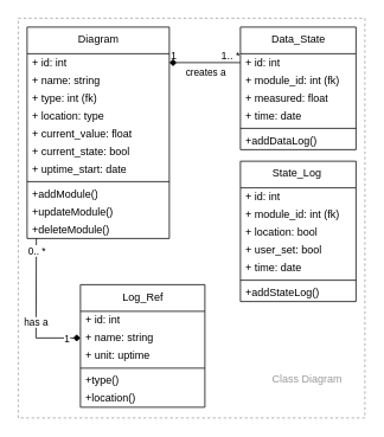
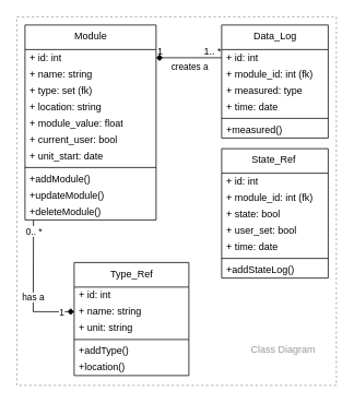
  <mxCell id="0" />
  <mxCell id="1" parent="0" />
  <mxCell id="2" value="" style="rounded=0;whiteSpace=wrap;html=1;fillColor=none;strokeColor=#999999;dashed=1;" vertex="1" parent="1"><mxGeometry width="390" height="450" as="geometry" x="20" y="20" /></mxCell>
- <mxCell id="3" value="Diagram" style="swimlane;fontStyle=0;align=center;verticalAlign=top;childLayout=stackLayout;horizontal=1;startSize=30;horizontalStack=0;resizeParent=1;resizeParentMax=0;resizeLast=0;collapsible=0;marginBottom=0;html=1;" vertex="1" parent="1"><mxGeometry x="30" y="30" width="160" height="238" as="geometry" /></mxCell>
+ <mxCell id="3" value="Module" style="swimlane;fontStyle=0;align=center;verticalAlign=top;childLayout=stackLayout;horizontal=1;startSize=30;horizontalStack=0;resizeParent=1;resizeParentMax=0;resizeLast=0;collapsible=0;marginBottom=0;html=1;" vertex="1" parent="1"><mxGeometry x="30" y="30" width="160" height="238" as="geometry" /></mxCell>
  <mxCell id="4" value="+ id: int" style="text;html=1;strokeColor=none;fillColor=none;align=left;verticalAlign=middle;spacingLeft=4;spacingRight=4;overflow=hidden;rotatable=0;points=[[0,0.5],[1,0.5]];portConstraint=eastwest;" vertex="1" parent="3"><mxGeometry y="30" width="160" height="20" as="geometry" /></mxCell>
  <mxCell id="5" value="+ name: string" style="text;html=1;strokeColor=none;fillColor=none;align=left;verticalAlign=middle;spacingLeft=4;spacingRight=4;overflow=hidden;rotatable=0;points=[[0,0.5],[1,0.5]];portConstraint=eastwest;" vertex="1" parent="3"><mxGeometry y="50" width="160" height="20" as="geometry" /></mxCell>
- <mxCell id="6" value="+&amp;nbsp;type: int (fk)" style="text;html=1;strokeColor=none;fillColor=none;align=left;verticalAlign=middle;spacingLeft=4;spacingRight=4;overflow=hidden;rotatable=0;points=[[0,0.5],[1,0.5]];portConstraint=eastwest;" vertex="1" parent="3"><mxGeometry y="70" width="160" height="20" as="geometry" /></mxCell>
- <mxCell id="7" value="+ location: type" style="text;html=1;strokeColor=none;fillColor=none;align=left;verticalAlign=middle;spacingLeft=4;spacingRight=4;overflow=hidden;rotatable=0;points=[[0,0.5],[1,0.5]];portConstraint=eastwest;" vertex="1" parent="3"><mxGeometry y="90" width="160" height="20" as="geometry" /></mxCell>
- <mxCell id="8" value="+ current_value: float" style="text;html=1;strokeColor=none;fillColor=none;align=left;verticalAlign=middle;spacingLeft=4;spacingRight=4;overflow=hidden;rotatable=0;points=[[0,0.5],[1,0.5]];portConstraint=eastwest;" vertex="1" parent="3"><mxGeometry y="110" width="160" height="20" as="geometry" /></mxCell>
- <mxCell id="9" value="+ current_state: bool" style="text;html=1;strokeColor=none;fillColor=none;align=left;verticalAlign=middle;spacingLeft=4;spacingRight=4;overflow=hidden;rotatable=0;points=[[0,0.5],[1,0.5]];portConstraint=eastwest;" vertex="1" parent="3"><mxGeometry y="130" width="160" height="20" as="geometry" /></mxCell>
- <mxCell id="10" value="+ uptime_start: date" style="text;html=1;strokeColor=none;fillColor=none;align=left;verticalAlign=middle;spacingLeft=4;spacingRight=4;overflow=hidden;rotatable=0;points=[[0,0.5],[1,0.5]];portConstraint=eastwest;" vertex="1" parent="3"><mxGeometry y="150" width="160" height="20" as="geometry" /></mxCell>
+ <mxCell id="6" value="+&amp;nbsp;type: set (fk)" style="text;html=1;strokeColor=none;fillColor=none;align=left;verticalAlign=middle;spacingLeft=4;spacingRight=4;overflow=hidden;rotatable=0;points=[[0,0.5],[1,0.5]];portConstraint=eastwest;" vertex="1" parent="3"><mxGeometry y="70" width="160" height="20" as="geometry" /></mxCell>
+ <mxCell id="7" value="+ location: string" style="text;html=1;strokeColor=none;fillColor=none;align=left;verticalAlign=middle;spacingLeft=4;spacingRight=4;overflow=hidden;rotatable=0;points=[[0,0.5],[1,0.5]];portConstraint=eastwest;" vertex="1" parent="3"><mxGeometry y="90" width="160" height="20" as="geometry" /></mxCell>
+ <mxCell id="8" value="+ module_value: float" style="text;html=1;strokeColor=none;fillColor=none;align=left;verticalAlign=middle;spacingLeft=4;spacingRight=4;overflow=hidden;rotatable=0;points=[[0,0.5],[1,0.5]];portConstraint=eastwest;" vertex="1" parent="3"><mxGeometry y="110" width="160" height="20" as="geometry" /></mxCell>
+ <mxCell id="9" value="+ current_user: bool" style="text;html=1;strokeColor=none;fillColor=none;align=left;verticalAlign=middle;spacingLeft=4;spacingRight=4;overflow=hidden;rotatable=0;points=[[0,0.5],[1,0.5]];portConstraint=eastwest;" vertex="1" parent="3"><mxGeometry y="130" width="160" height="20" as="geometry" /></mxCell>
+ <mxCell id="10" value="+ unit_start: date" style="text;html=1;strokeColor=none;fillColor=none;align=left;verticalAlign=middle;spacingLeft=4;spacingRight=4;overflow=hidden;rotatable=0;points=[[0,0.5],[1,0.5]];portConstraint=eastwest;" vertex="1" parent="3"><mxGeometry y="150" width="160" height="20" as="geometry" /></mxCell>
  <mxCell id="11" value="" style="line;strokeWidth=1;fillColor=none;align=left;verticalAlign=middle;spacingTop=-1;spacingLeft=3;spacingRight=3;rotatable=0;labelPosition=right;points=[];portConstraint=eastwest;" vertex="1" parent="3"><mxGeometry y="170" width="160" height="8" as="geometry" /></mxCell>
  <mxCell id="12" value="+addModule()" style="text;html=1;strokeColor=none;fillColor=none;align=left;verticalAlign=middle;spacingLeft=4;spacingRight=4;overflow=hidden;rotatable=0;points=[[0,0.5],[1,0.5]];portConstraint=eastwest;" vertex="1" parent="3"><mxGeometry y="178" width="160" height="20" as="geometry" /></mxCell>
  <mxCell id="13" value="+updateModule()" style="text;html=1;strokeColor=none;fillColor=none;align=left;verticalAlign=middle;spacingLeft=4;spacingRight=4;overflow=hidden;rotatable=0;points=[[0,0.5],[1,0.5]];portConstraint=eastwest;" vertex="1" parent="3"><mxGeometry y="198" width="160" height="20" as="geometry" /></mxCell>
  <mxCell id="14" value="+deleteModule()" style="text;html=1;strokeColor=none;fillColor=none;align=left;verticalAlign=middle;spacingLeft=4;spacingRight=4;overflow=hidden;rotatable=0;points=[[0,0.5],[1,0.5]];portConstraint=eastwest;" vertex="1" parent="3"><mxGeometry y="218" width="160" height="20" as="geometry" /></mxCell>
- <mxCell id="15" value="Data_State" style="swimlane;fontStyle=0;align=center;verticalAlign=top;childLayout=stackLayout;horizontal=1;startSize=30;horizontalStack=0;resizeParent=1;resizeParentMax=0;resizeLast=0;collapsible=0;marginBottom=0;html=1;fillColor=default;" vertex="1" parent="1"><mxGeometry x="270" y="30" width="130" height="138" as="geometry" /></mxCell>
+ <mxCell id="15" value="Data_Log" style="swimlane;fontStyle=0;align=center;verticalAlign=top;childLayout=stackLayout;horizontal=1;startSize=30;horizontalStack=0;resizeParent=1;resizeParentMax=0;resizeLast=0;collapsible=0;marginBottom=0;html=1;fillColor=default;" vertex="1" parent="1"><mxGeometry x="270" y="30" width="130" height="138" as="geometry" /></mxCell>
  <mxCell id="16" value="+ id: int" style="text;html=1;strokeColor=none;fillColor=none;align=left;verticalAlign=middle;spacingLeft=4;spacingRight=4;overflow=hidden;rotatable=0;points=[[0,0.5],[1,0.5]];portConstraint=eastwest;" vertex="1" parent="15"><mxGeometry y="30" width="130" height="20" as="geometry" /></mxCell>
  <mxCell id="17" value="+ module_id: int (fk)" style="text;html=1;strokeColor=none;fillColor=none;align=left;verticalAlign=middle;spacingLeft=4;spacingRight=4;overflow=hidden;rotatable=0;points=[[0,0.5],[1,0.5]];portConstraint=eastwest;" vertex="1" parent="15"><mxGeometry y="50" width="130" height="20" as="geometry" /></mxCell>
- <mxCell id="18" value="+ measured: float" style="text;html=1;strokeColor=none;fillColor=none;align=left;verticalAlign=middle;spacingLeft=4;spacingRight=4;overflow=hidden;rotatable=0;points=[[0,0.5],[1,0.5]];portConstraint=eastwest;" vertex="1" parent="15"><mxGeometry y="70" width="130" height="20" as="geometry" /></mxCell>
+ <mxCell id="18" value="+ measured: type" style="text;html=1;strokeColor=none;fillColor=none;align=left;verticalAlign=middle;spacingLeft=4;spacingRight=4;overflow=hidden;rotatable=0;points=[[0,0.5],[1,0.5]];portConstraint=eastwest;" vertex="1" parent="15"><mxGeometry y="70" width="130" height="20" as="geometry" /></mxCell>
  <mxCell id="19" value="+ time: date" style="text;html=1;strokeColor=none;fillColor=none;align=left;verticalAlign=middle;spacingLeft=4;spacingRight=4;overflow=hidden;rotatable=0;points=[[0,0.5],[1,0.5]];portConstraint=eastwest;" vertex="1" parent="15"><mxGeometry y="90" width="130" height="20" as="geometry" /></mxCell>
  <mxCell id="20" value="" style="line;strokeWidth=1;fillColor=none;align=left;verticalAlign=middle;spacingTop=-1;spacingLeft=3;spacingRight=3;rotatable=0;labelPosition=right;points=[];portConstraint=eastwest;" vertex="1" parent="15"><mxGeometry y="110" width="130" height="8" as="geometry" /></mxCell>
- <mxCell id="21" value="+addDataLog()" style="text;html=1;strokeColor=none;fillColor=none;align=left;verticalAlign=middle;spacingLeft=4;spacingRight=4;overflow=hidden;rotatable=0;points=[[0,0.5],[1,0.5]];portConstraint=eastwest;" vertex="1" parent="15"><mxGeometry y="118" width="130" height="20" as="geometry" /></mxCell>
- <mxCell id="22" value="State_Log&amp;nbsp;" style="swimlane;fontStyle=0;align=center;verticalAlign=top;childLayout=stackLayout;horizontal=1;startSize=30;horizontalStack=0;resizeParent=1;resizeParentMax=0;resizeLast=0;collapsible=0;marginBottom=0;html=1;fillColor=default;" vertex="1" parent="1"><mxGeometry x="270" y="181" width="130" height="158" as="geometry" /></mxCell>
+ <mxCell id="21" value="+measured()" style="text;html=1;strokeColor=none;fillColor=none;align=left;verticalAlign=middle;spacingLeft=4;spacingRight=4;overflow=hidden;rotatable=0;points=[[0,0.5],[1,0.5]];portConstraint=eastwest;" vertex="1" parent="15"><mxGeometry y="118" width="130" height="20" as="geometry" /></mxCell>
+ <mxCell id="22" value="State_Ref&amp;nbsp;" style="swimlane;fontStyle=0;align=center;verticalAlign=top;childLayout=stackLayout;horizontal=1;startSize=30;horizontalStack=0;resizeParent=1;resizeParentMax=0;resizeLast=0;collapsible=0;marginBottom=0;html=1;fillColor=default;" vertex="1" parent="1"><mxGeometry x="270" y="181" width="130" height="158" as="geometry" /></mxCell>
  <mxCell id="23" value="+ id: int" style="text;html=1;strokeColor=none;fillColor=none;align=left;verticalAlign=middle;spacingLeft=4;spacingRight=4;overflow=hidden;rotatable=0;points=[[0,0.5],[1,0.5]];portConstraint=eastwest;" vertex="1" parent="22"><mxGeometry y="30" width="130" height="20" as="geometry" /></mxCell>
  <mxCell id="24" value="+ module_id: int (fk)" style="text;html=1;strokeColor=none;fillColor=none;align=left;verticalAlign=middle;spacingLeft=4;spacingRight=4;overflow=hidden;rotatable=0;points=[[0,0.5],[1,0.5]];portConstraint=eastwest;" vertex="1" parent="22"><mxGeometry y="50" width="130" height="20" as="geometry" /></mxCell>
- <mxCell id="25" value="+ location: bool" style="text;html=1;strokeColor=none;fillColor=none;align=left;verticalAlign=middle;spacingLeft=4;spacingRight=4;overflow=hidden;rotatable=0;points=[[0,0.5],[1,0.5]];portConstraint=eastwest;" vertex="1" parent="22"><mxGeometry y="70" width="130" height="20" as="geometry" /></mxCell>
+ <mxCell id="25" value="+ state: bool" style="text;html=1;strokeColor=none;fillColor=none;align=left;verticalAlign=middle;spacingLeft=4;spacingRight=4;overflow=hidden;rotatable=0;points=[[0,0.5],[1,0.5]];portConstraint=eastwest;" vertex="1" parent="22"><mxGeometry y="70" width="130" height="20" as="geometry" /></mxCell>
  <mxCell id="26" value="+ user_set: bool" style="text;html=1;strokeColor=none;fillColor=none;align=left;verticalAlign=middle;spacingLeft=4;spacingRight=4;overflow=hidden;rotatable=0;points=[[0,0.5],[1,0.5]];portConstraint=eastwest;" vertex="1" parent="22"><mxGeometry y="90" width="130" height="20" as="geometry" /></mxCell>
  <mxCell id="27" value="+ time: date" style="text;html=1;strokeColor=none;fillColor=none;align=left;verticalAlign=middle;spacingLeft=4;spacingRight=4;overflow=hidden;rotatable=0;points=[[0,0.5],[1,0.5]];portConstraint=eastwest;" vertex="1" parent="22"><mxGeometry y="110" width="130" height="20" as="geometry" /></mxCell>
  <mxCell id="28" value="" style="line;strokeWidth=1;fillColor=none;align=left;verticalAlign=middle;spacingTop=-1;spacingLeft=3;spacingRight=3;rotatable=0;labelPosition=right;points=[];portConstraint=eastwest;" vertex="1" parent="22"><mxGeometry y="130" width="130" height="8" as="geometry" /></mxCell>
  <mxCell id="29" value="+addStateLog()" style="text;html=1;strokeColor=none;fillColor=none;align=left;verticalAlign=middle;spacingLeft=4;spacingRight=4;overflow=hidden;rotatable=0;points=[[0,0.5],[1,0.5]];portConstraint=eastwest;" vertex="1" parent="22"><mxGeometry y="138" width="130" height="20" as="geometry" /></mxCell>
- <mxCell id="30" value="Log_Ref" style="swimlane;fontStyle=0;align=center;verticalAlign=top;childLayout=stackLayout;horizontal=1;startSize=30;horizontalStack=0;resizeParent=1;resizeParentMax=0;resizeLast=0;collapsible=0;marginBottom=0;html=1;fillColor=default;" vertex="1" parent="1"><mxGeometry x="90" y="320" width="140" height="138" as="geometry" /></mxCell>
+ <mxCell id="30" value="Type_Ref" style="swimlane;fontStyle=0;align=center;verticalAlign=top;childLayout=stackLayout;horizontal=1;startSize=30;horizontalStack=0;resizeParent=1;resizeParentMax=0;resizeLast=0;collapsible=0;marginBottom=0;html=1;fillColor=default;" vertex="1" parent="1"><mxGeometry x="90" y="320" width="140" height="138" as="geometry" /></mxCell>
  <mxCell id="31" value="+ id: int" style="text;html=1;strokeColor=none;fillColor=none;align=left;verticalAlign=middle;spacingLeft=4;spacingRight=4;overflow=hidden;rotatable=0;points=[[0,0.5],[1,0.5]];portConstraint=eastwest;" vertex="1" parent="30"><mxGeometry y="30" width="140" height="20" as="geometry" /></mxCell>
  <mxCell id="32" value="+ name: string" style="text;html=1;strokeColor=none;fillColor=none;align=left;verticalAlign=middle;spacingLeft=4;spacingRight=4;overflow=hidden;rotatable=0;points=[[0,0.5],[1,0.5]];portConstraint=eastwest;" vertex="1" parent="30"><mxGeometry y="50" width="140" height="20" as="geometry" /></mxCell>
- <mxCell id="33" value="+ unit: uptime" style="text;html=1;strokeColor=none;fillColor=none;align=left;verticalAlign=middle;spacingLeft=4;spacingRight=4;overflow=hidden;rotatable=0;points=[[0,0.5],[1,0.5]];portConstraint=eastwest;" vertex="1" parent="30"><mxGeometry y="70" width="140" height="20" as="geometry" /></mxCell>
+ <mxCell id="33" value="+ unit: string" style="text;html=1;strokeColor=none;fillColor=none;align=left;verticalAlign=middle;spacingLeft=4;spacingRight=4;overflow=hidden;rotatable=0;points=[[0,0.5],[1,0.5]];portConstraint=eastwest;" vertex="1" parent="30"><mxGeometry y="70" width="140" height="20" as="geometry" /></mxCell>
  <mxCell id="34" value="" style="line;strokeWidth=1;fillColor=none;align=left;verticalAlign=middle;spacingTop=-1;spacingLeft=3;spacingRight=3;rotatable=0;labelPosition=right;points=[];portConstraint=eastwest;" vertex="1" parent="30"><mxGeometry y="90" width="140" height="8" as="geometry" /></mxCell>
- <mxCell id="35" value="+type()" style="text;html=1;strokeColor=none;fillColor=none;align=left;verticalAlign=middle;spacingLeft=4;spacingRight=4;overflow=hidden;rotatable=0;points=[[0,0.5],[1,0.5]];portConstraint=eastwest;" vertex="1" parent="30"><mxGeometry y="98" width="140" height="20" as="geometry" /></mxCell>
+ <mxCell id="35" value="+addType()" style="text;html=1;strokeColor=none;fillColor=none;align=left;verticalAlign=middle;spacingLeft=4;spacingRight=4;overflow=hidden;rotatable=0;points=[[0,0.5],[1,0.5]];portConstraint=eastwest;" vertex="1" parent="30"><mxGeometry y="98" width="140" height="20" as="geometry" /></mxCell>
  <mxCell id="36" value="+location()" style="text;html=1;strokeColor=none;fillColor=none;align=left;verticalAlign=middle;spacingLeft=4;spacingRight=4;overflow=hidden;rotatable=0;points=[[0,0.5],[1,0.5]];portConstraint=eastwest;" vertex="1" parent="30"><mxGeometry y="118" width="140" height="20" as="geometry" /></mxCell>
  <mxCell id="37" value="" style="endArrow=none;html=1;rounded=0;align=center;verticalAlign=top;endFill=0;labelBackgroundColor=none;startArrow=diamond;startFill=1;exitX=1;exitY=0.5;exitDx=0;exitDy=0;entryX=0;entryY=0.5;entryDx=0;entryDy=0;" edge="1" parent="1" source="4" target="16"><mxGeometry relative="1" as="geometry"><mxPoint x="200" y="70" as="sourcePoint" /><mxPoint x="260" y="70" as="targetPoint" /></mxGeometry></mxCell>
  <mxCell id="38" value="1" style="resizable=0;html=1;align=left;verticalAlign=bottom;labelBackgroundColor=none;fillColor=default;" connectable="0" vertex="1" parent="37"><mxGeometry x="-1" relative="1" as="geometry"><mxPoint as="offset" /></mxGeometry></mxCell>
  <mxCell id="39" value="1.. *" style="resizable=0;html=1;align=right;verticalAlign=bottom;labelBackgroundColor=none;fillColor=default;" connectable="0" vertex="1" parent="37"><mxGeometry x="1" relative="1" as="geometry"><mxPoint as="offset" /></mxGeometry></mxCell>
  <mxCell id="40" value="creates a" style="edgeLabel;html=1;align=center;verticalAlign=middle;resizable=0;points=[];" vertex="1" connectable="0" parent="37"><mxGeometry x="-0.397" y="1" relative="1" as="geometry"><mxPoint x="16" y="11" as="offset" /></mxGeometry></mxCell>
  <mxCell id="41" value="&lt;span style=&quot;background-color: rgb(255 , 255 , 255)&quot;&gt;has a&lt;/span&gt;" style="endArrow=diamond;html=1;rounded=0;align=center;verticalAlign=top;endFill=1;labelBackgroundColor=none;startArrow=none;startFill=0;exitX=0.065;exitY=1;exitDx=0;exitDy=0;entryX=0;entryY=0.5;entryDx=0;entryDy=0;exitPerimeter=0;" edge="1" parent="1" source="14" target="32"><mxGeometry x="0.012" relative="1" as="geometry"><mxPoint x="190" y="270.58" as="sourcePoint" /><mxPoint x="639.16" y="360" as="targetPoint" /><Array as="points"><mxPoint x="40" y="380" /></Array><mxPoint as="offset" /></mxGeometry></mxCell>
  <mxCell id="42" value="0.. *" style="edgeLabel;html=1;align=center;verticalAlign=middle;resizable=0;points=[];" vertex="1" connectable="0" parent="41"><mxGeometry x="-0.796" y="2" relative="1" as="geometry"><mxPoint x="-2" y="-4" as="offset" /></mxGeometry></mxCell>
  <mxCell id="43" value="1" style="edgeLabel;html=1;align=center;verticalAlign=middle;resizable=0;points=[];" vertex="1" connectable="0" parent="41"><mxGeometry x="0.813" relative="1" as="geometry"><mxPoint as="offset" /></mxGeometry></mxCell>
  <mxCell id="44" value="Class Diagram" style="text;strokeColor=none;fillColor=none;align=left;verticalAlign=middle;spacingLeft=4;spacingRight=4;overflow=hidden;points=[[0,0.5],[1,0.5]];portConstraint=eastwest;rotatable=0;fontColor=#999999;" vertex="1" parent="1"><mxGeometry x="300" y="410" width="90" height="30" as="geometry" /></mxCell>
